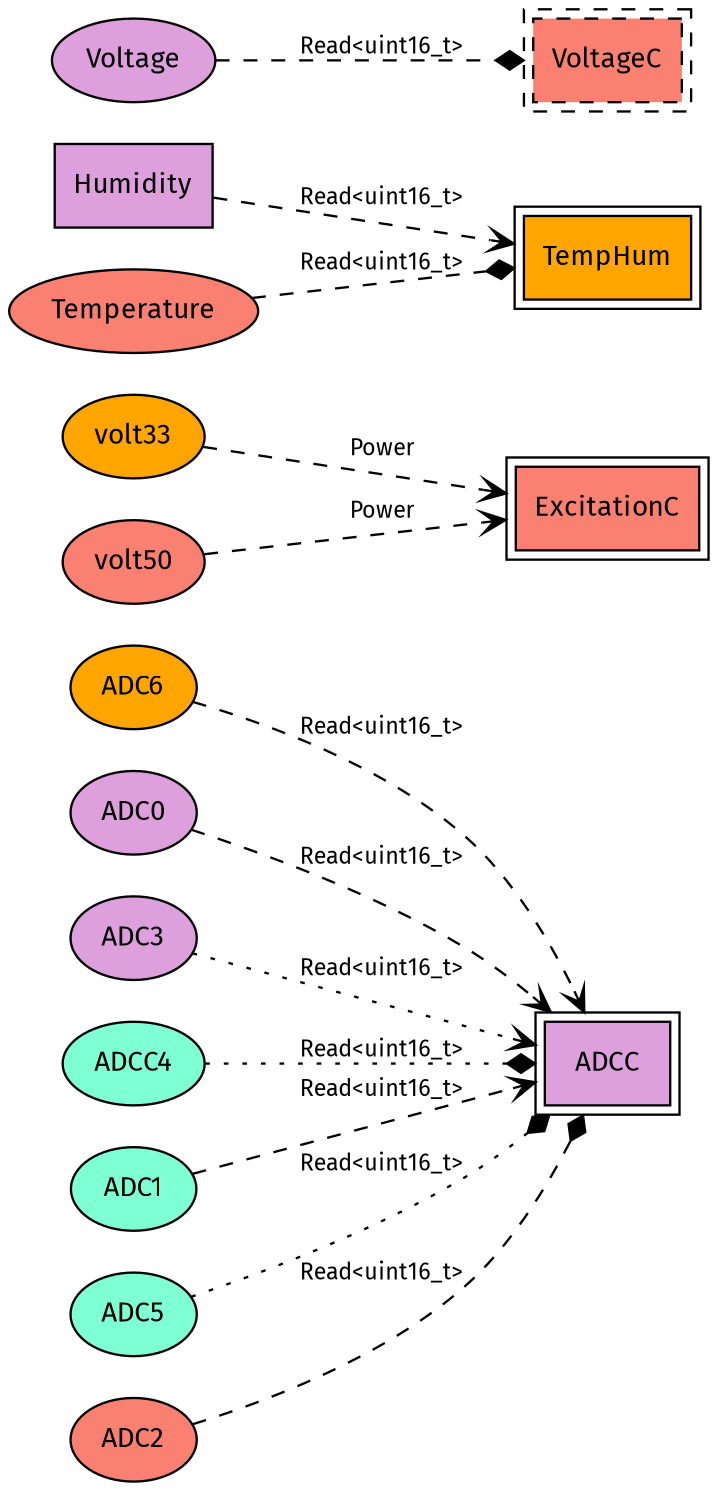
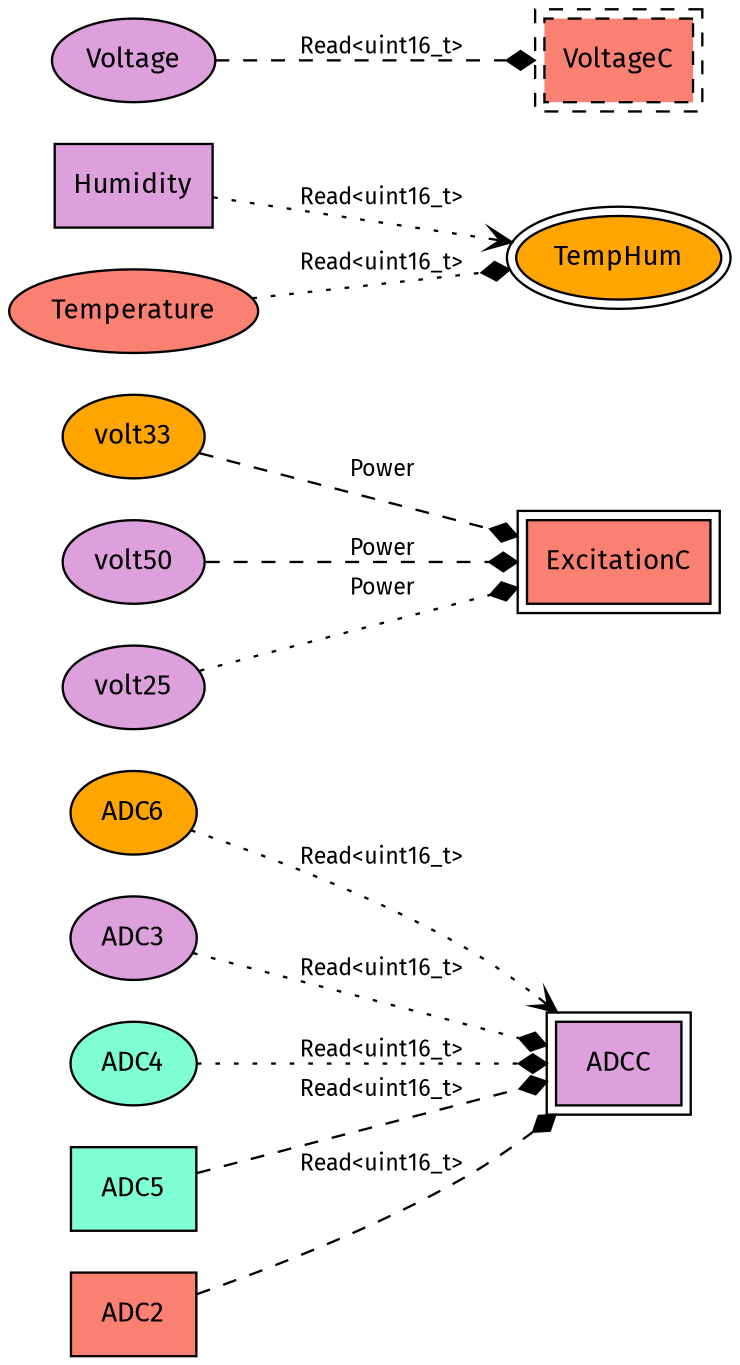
  digraph {
    fontname="Fira Sans"
    rankdir=LR
    node [fillcolor=plum fontname="Fira Sans" fontsize=12 shape=ellipse style=filled]
    edge [arrowhead=diamond fontname="Fira Sans" fontsize=10 style=dashed]
    n1 [fillcolor=orange label=ADC6]
    ADCC [peripheries=2 shape=box]
-   n3 [label=ADC0]
    n4 [fillcolor=orange label=volt33]
    ExcitationC [fillcolor=salmon peripheries=2 shape=box]
    n6 [label=ADC3]
-   n7 [fillcolor=aquamarine label=ADCC4]
+   n7 [fillcolor=aquamarine label=ADC4]
    n8 [label=Humidity shape=box]
-   TempHum [fillcolor=orange peripheries=2 shape=box]
-   n10 [fillcolor=aquamarine label=ADC1]
+   TempHum [fillcolor=orange peripheries=2]
    n11 [label=Voltage]
    n12 [fillcolor=salmon label=VoltageC peripheries=2 shape=box style="dashed,filled"]
-   n13 [fillcolor=salmon label=volt50]
-   n15 [fillcolor=aquamarine label=ADC5]
+   n13 [label=volt50]
+   n14 [label=volt25]
+   n15 [fillcolor=aquamarine label=ADC5 shape=box]
    n16 [fillcolor=salmon label=Temperature]
-   n17 [fillcolor=salmon label=ADC2]
-   n1 -> ADCC [arrowhead=vee label="Read<uint16_t>"]
-   n3 -> ADCC [arrowhead=vee label="Read<uint16_t>"]
-   n4 -> ExcitationC [arrowhead=vee label=Power]
-   n6 -> ADCC [arrowhead=vee label="Read<uint16_t>" style=dotted]
+   n17 [fillcolor=salmon label=ADC2 shape=box]
+   n1 -> ADCC [arrowhead=vee label="Read<uint16_t>" style=dotted]
+   n4 -> ExcitationC [label=Power]
+   n6 -> ADCC [label="Read<uint16_t>" style=dotted]
    n7 -> ADCC [label="Read<uint16_t>" style=dotted]
-   n8 -> TempHum [arrowhead=vee label="Read<uint16_t>"]
-   n10 -> ADCC [arrowhead=vee label="Read<uint16_t>"]
+   n8 -> TempHum [arrowhead=vee label="Read<uint16_t>" style=dotted]
    n11 -> n12 [label="Read<uint16_t>"]
-   n13 -> ExcitationC [arrowhead=vee label=Power]
-   n15 -> ADCC [label="Read<uint16_t>" style=dotted]
-   n16 -> TempHum [label="Read<uint16_t>"]
+   n13 -> ExcitationC [label=Power]
+   n14 -> ExcitationC [label=Power style=dotted]
+   n15 -> ADCC [label="Read<uint16_t>"]
+   n16 -> TempHum [label="Read<uint16_t>" style=dotted]
    n17 -> ADCC [label="Read<uint16_t>"]
  }
